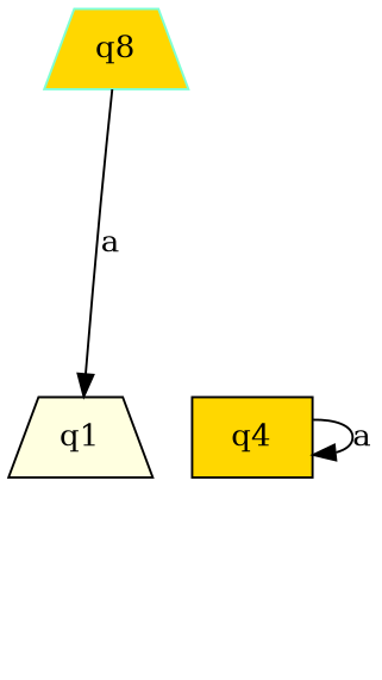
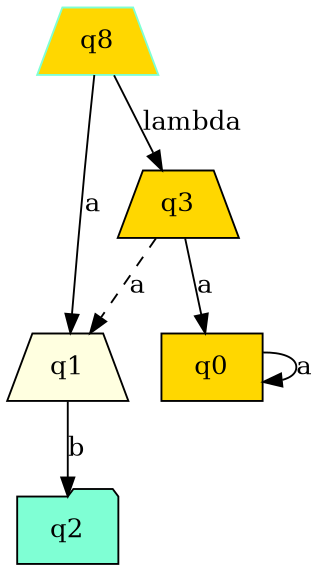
  digraph {
    node [fillcolor=gold shape=trapezium style=filled]
    edge [style=solid]
    q1 [fillcolor=lightyellow]
-   q4 [shape=box]
+   q2 [fillcolor=aquamarine shape=folder]
+   q3
+   q4 [shape=box label=q0]
    n5 [color=aquamarine label=q8]
+   q1 -> q2 [label=b]
+   q3 -> q1 [label=a style=dashed]
+   q3 -> q4 [label=a]
    q4 -> q4 [label=a]
    n5 -> q1 [label=a]
+   n5 -> q3 [label=lambda]
  }
